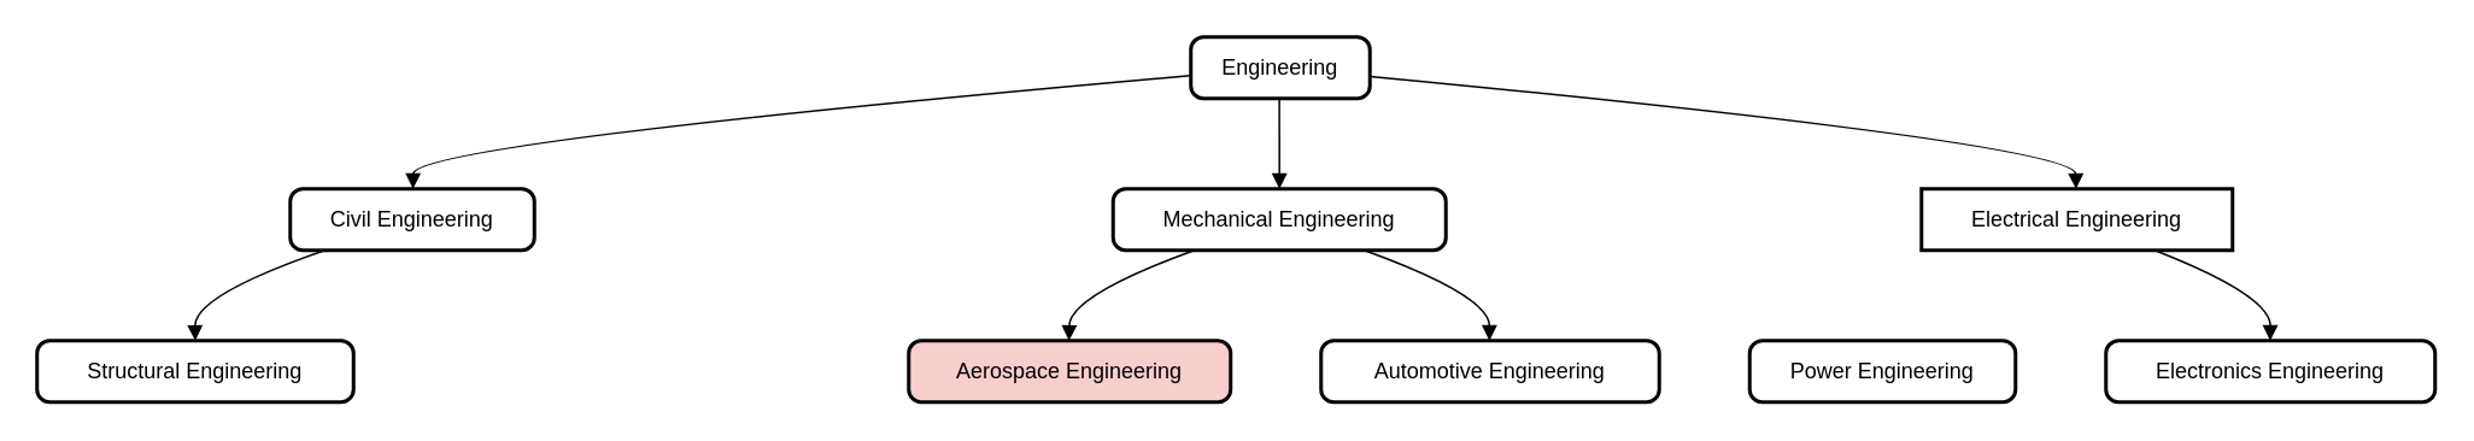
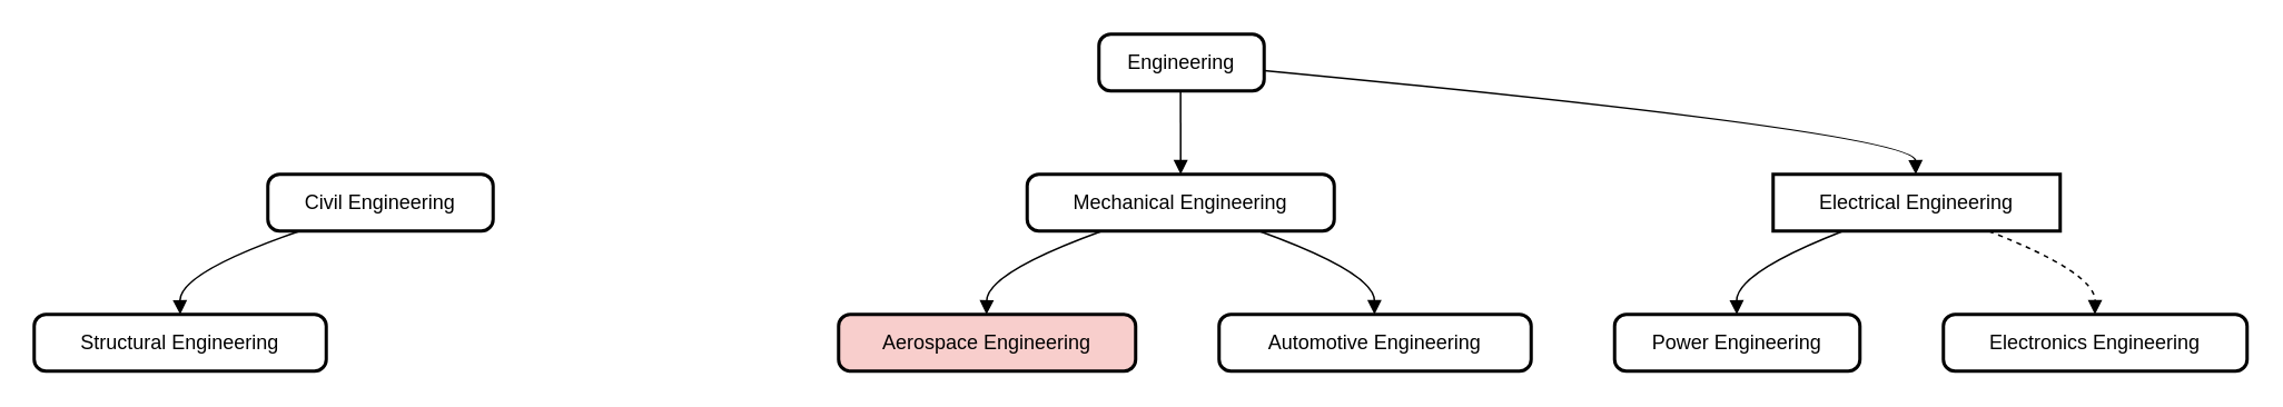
  <mxCell id="0" />
  <mxCell id="1" parent="0" />
  <mxCell id="2" value="Engineering" style="rounded=1;absoluteArcSize=1;arcSize=14;whiteSpace=wrap;strokeWidth=2;" vertex="1" parent="1"><mxGeometry x="658" width="99" height="34" as="geometry" y="20" /></mxCell>
  <mxCell id="3" value="Civil Engineering" style="rounded=1;absoluteArcSize=1;arcSize=14;whiteSpace=wrap;strokeWidth=2;" vertex="1" parent="1"><mxGeometry x="160" y="104" width="135" height="34" as="geometry" /></mxCell>
  <mxCell id="4" value="Mechanical Engineering" style="rounded=1;absoluteArcSize=1;arcSize=14;whiteSpace=wrap;strokeWidth=2;" vertex="1" parent="1"><mxGeometry x="615" y="104" width="184" height="34" as="geometry" /></mxCell>
  <mxCell id="5" value="Electrical Engineering" style="absoluteArcSize=1;arcSize=14;whiteSpace=wrap;strokeWidth=2;rounded=0;" vertex="1" parent="1"><mxGeometry x="1062" y="104" width="172" height="34" as="geometry" /></mxCell>
  <mxCell id="6" value="Structural Engineering" style="rounded=1;absoluteArcSize=1;arcSize=14;whiteSpace=wrap;strokeWidth=2;" vertex="1" parent="1"><mxGeometry y="188" width="175" height="34" as="geometry" x="20" /></mxCell>
  <mxCell id="7" value="Aerospace Engineering" style="rounded=1;absoluteArcSize=1;arcSize=14;whiteSpace=wrap;strokeWidth=2;fillColor=#f8cecc;" vertex="1" parent="1"><mxGeometry x="502" y="188" width="178" height="34" as="geometry" /></mxCell>
  <mxCell id="8" value="Automotive Engineering" style="rounded=1;absoluteArcSize=1;arcSize=14;whiteSpace=wrap;strokeWidth=2;" vertex="1" parent="1"><mxGeometry x="730" y="188" width="187" height="34" as="geometry" /></mxCell>
  <mxCell id="9" value="Power Engineering" style="rounded=1;absoluteArcSize=1;arcSize=14;whiteSpace=wrap;strokeWidth=2;" vertex="1" parent="1"><mxGeometry x="967" y="188" width="147" height="34" as="geometry" /></mxCell>
  <mxCell id="10" value="Electronics Engineering" style="rounded=1;absoluteArcSize=1;arcSize=14;whiteSpace=wrap;strokeWidth=2;" vertex="1" parent="1"><mxGeometry x="1164" y="188" width="182" height="34" as="geometry" /></mxCell>
- <mxCell id="11" value="" style="curved=1;startArrow=none;endArrow=block;exitX=-0.004;exitY=0.627;entryX=0.503;entryY=0;" edge="1" parent="1" source="2" target="3"><mxGeometry relative="1" as="geometry"><Array as="points"><mxPoint x="228" y="79" /></Array></mxGeometry></mxCell>
  <mxCell id="12" value="" style="curved=1;startArrow=none;endArrow=block;exitX=0.494;exitY=1;entryX=0.5;entryY=0;" edge="1" parent="1" source="2" target="4"><mxGeometry relative="1" as="geometry"><Array as="points" /></mxGeometry></mxCell>
  <mxCell id="13" value="" style="curved=1;startArrow=none;endArrow=block;exitX=0.993;exitY=0.638;entryX=0.497;entryY=0;" edge="1" parent="1" source="2" target="5"><mxGeometry relative="1" as="geometry"><Array as="points"><mxPoint x="1147" y="79" /></Array></mxGeometry></mxCell>
  <mxCell id="14" value="" style="curved=1;startArrow=none;endArrow=block;exitX=0.142;exitY=1;entryX=0.5;entryY=0;" edge="1" parent="1" source="3" target="6"><mxGeometry relative="1" as="geometry"><Array as="points"><mxPoint x="107" y="163" /></Array></mxGeometry></mxCell>
  <mxCell id="15" value="" style="curved=1;startArrow=none;endArrow=block;exitX=0.244;exitY=1;entryX=0.498;entryY=0;" edge="1" parent="1" source="4" target="7"><mxGeometry relative="1" as="geometry"><Array as="points"><mxPoint x="591" y="163" /></Array></mxGeometry></mxCell>
  <mxCell id="16" value="" style="curved=1;startArrow=none;endArrow=block;exitX=0.755;exitY=1;entryX=0.498;entryY=0;" edge="1" parent="1" source="4" target="8"><mxGeometry relative="1" as="geometry"><Array as="points"><mxPoint x="823" y="163" /></Array></mxGeometry></mxCell>
- <mxCell id="18" value="" style="curved=1;startArrow=none;endArrow=block;exitX=0.75;exitY=1;entryX=0.499;entryY=0;" edge="1" parent="1" source="5" target="10"><mxGeometry relative="1" as="geometry"><Array as="points"><mxPoint x="1255" y="163" /></Array></mxGeometry></mxCell>
+ <mxCell id="17" value="" style="curved=1;startArrow=none;endArrow=block;exitX=0.244;exitY=1;entryX=0.498;entryY=0;" edge="1" parent="1" source="5" target="9"><mxGeometry relative="1" as="geometry"><Array as="points"><mxPoint x="1040" y="163" /></Array></mxGeometry></mxCell>
+ <mxCell id="18" value="" style="curved=1;startArrow=none;endArrow=block;exitX=0.75;exitY=1;entryX=0.499;entryY=0;dashed=1;" edge="1" parent="1" source="5" target="10"><mxGeometry relative="1" as="geometry"><Array as="points"><mxPoint x="1255" y="163" /></Array></mxGeometry></mxCell>
